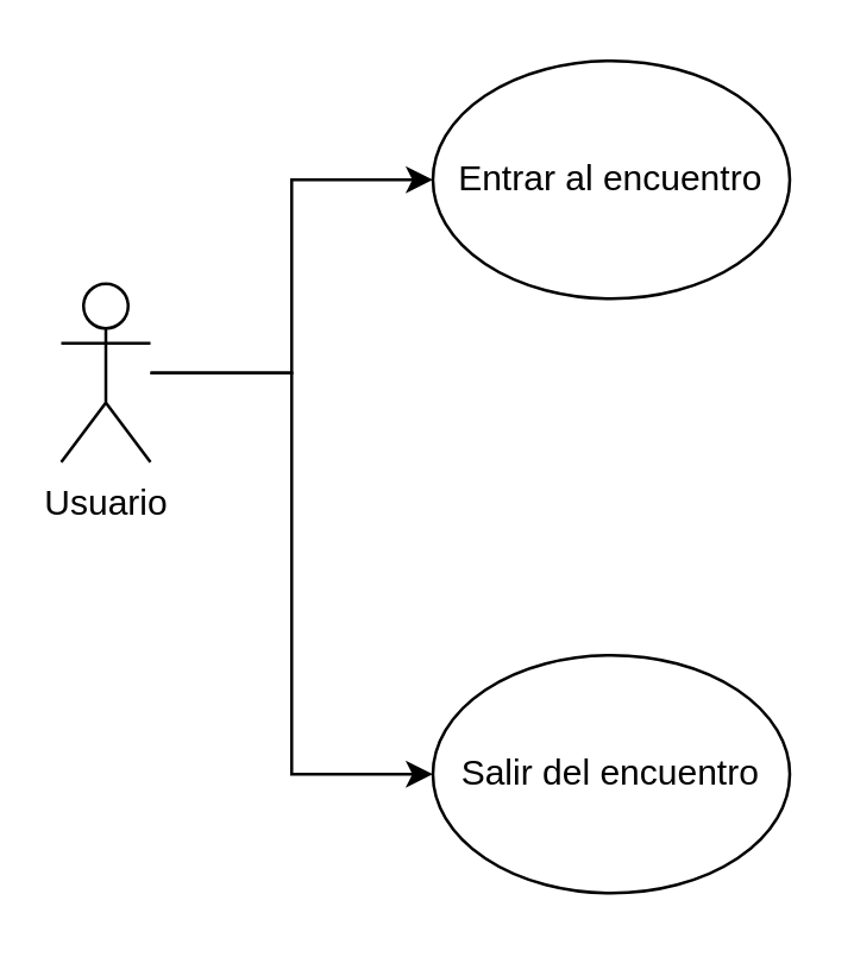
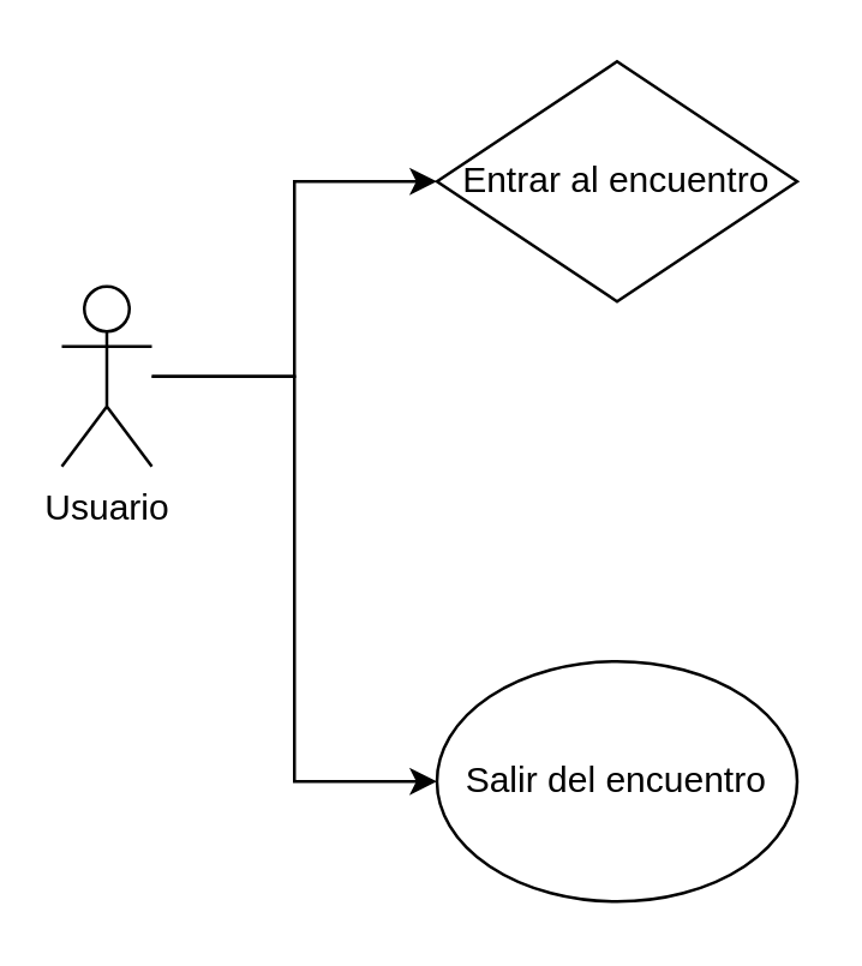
  <mxCell id="0" />
  <mxCell id="1" parent="0" />
  <mxCell id="2" style="edgeStyle=orthogonalEdgeStyle;rounded=0;orthogonalLoop=1;jettySize=auto;html=1;entryX=0;entryY=0.5;entryDx=0;entryDy=0;" edge="1" parent="1" source="4" target="5"><mxGeometry relative="1" as="geometry" /></mxCell>
  <mxCell id="3" style="edgeStyle=orthogonalEdgeStyle;rounded=0;orthogonalLoop=1;jettySize=auto;html=1;entryX=0;entryY=0.5;entryDx=0;entryDy=0;" edge="1" parent="1" source="4" target="6"><mxGeometry relative="1" as="geometry" /></mxCell>
  <mxCell id="4" value="Usuario" style="shape=umlActor;verticalLabelPosition=bottom;verticalAlign=top;html=1;outlineConnect=0;" vertex="1" parent="1"><mxGeometry x="20" y="95" width="30" height="60" as="geometry" /></mxCell>
- <mxCell id="5" value="Entrar al encuentro" style="ellipse;whiteSpace=wrap;html=1;" vertex="1" parent="1"><mxGeometry x="145" y="20" width="120" height="80" as="geometry" /></mxCell>
+ <mxCell id="5" value="Entrar al encuentro" style="rhombus;whiteSpace=wrap;html=1;" vertex="1" parent="1"><mxGeometry x="145" y="20" width="120" height="80" as="geometry" /></mxCell>
  <mxCell id="6" value="Salir del encuentro" style="ellipse;whiteSpace=wrap;html=1;" vertex="1" parent="1"><mxGeometry x="145" y="220" width="120" height="80" as="geometry" /></mxCell>
